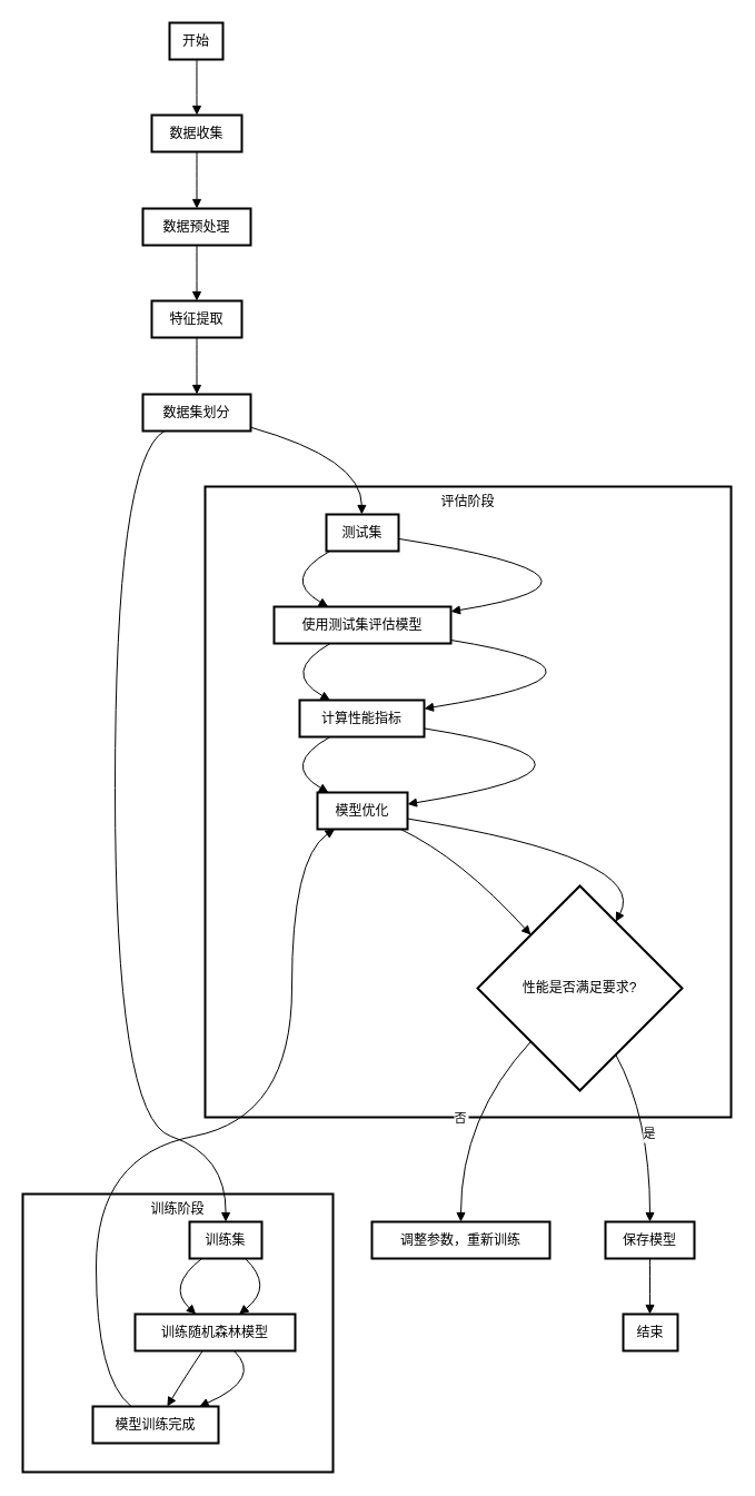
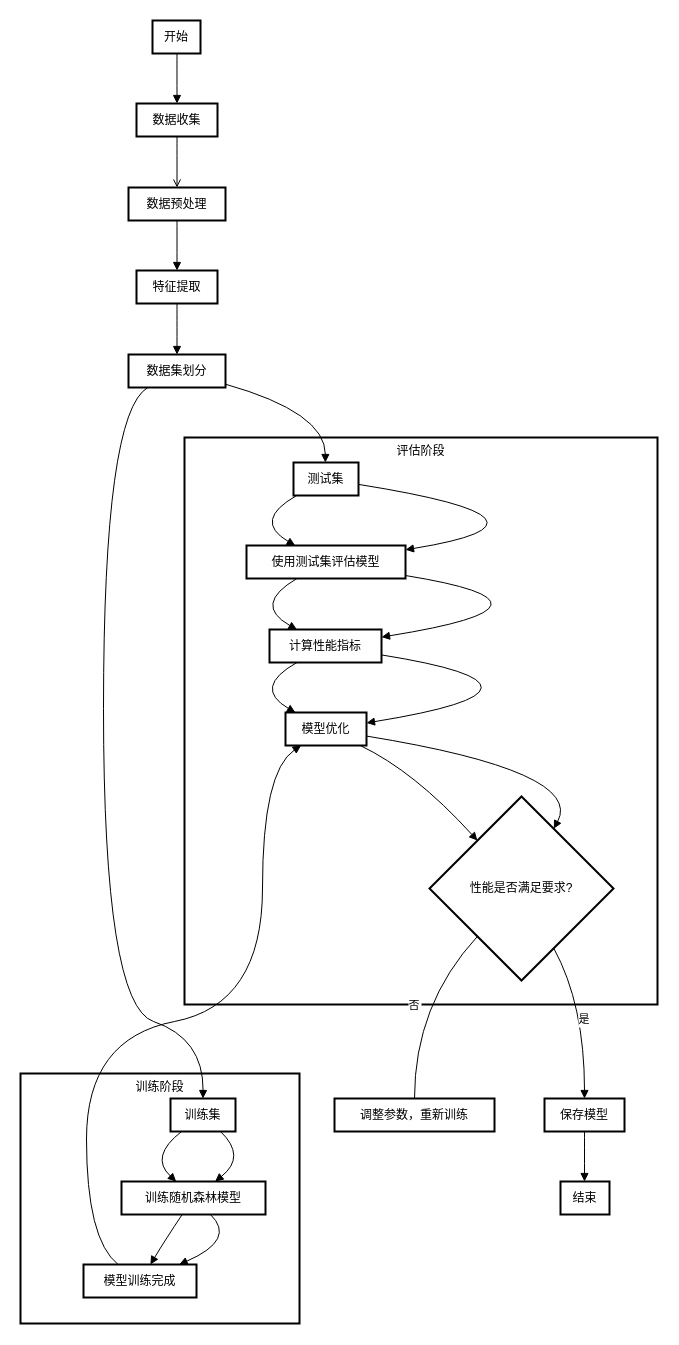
  <mxCell id="0" />
  <mxCell id="1" parent="0" />
  <mxCell id="2" value="评估阶段" style="whiteSpace=wrap;strokeWidth=2;verticalAlign=top;" vertex="1" parent="1"><mxGeometry x="184" y="437" width="473" height="567" as="geometry" /></mxCell>
  <mxCell id="3" value="使用测试集评估模型" style="whiteSpace=wrap;strokeWidth=2;" vertex="1" parent="1"><mxGeometry x="246" y="545" width="159" height="33" as="geometry" /></mxCell>
  <mxCell id="4" value="测试集" style="whiteSpace=wrap;strokeWidth=2;" vertex="1" parent="1"><mxGeometry x="293" y="462" width="65" height="33" as="geometry" /></mxCell>
  <mxCell id="5" value="计算性能指标" style="whiteSpace=wrap;strokeWidth=2;" vertex="1" parent="1"><mxGeometry x="269" y="629" width="112" height="33" as="geometry" /></mxCell>
  <mxCell id="6" value="模型优化" style="whiteSpace=wrap;strokeWidth=2;" vertex="1" parent="1"><mxGeometry x="285" y="712" width="81" height="33" as="geometry" /></mxCell>
  <mxCell id="7" value="性能是否满足要求?" style="rhombus;strokeWidth=2;whiteSpace=wrap;" vertex="1" parent="1"><mxGeometry x="429" y="796" width="184" height="184" as="geometry" /></mxCell>
  <mxCell id="8" value="训练阶段" style="whiteSpace=wrap;strokeWidth=2;verticalAlign=top;" vertex="1" parent="1"><mxGeometry x="20" y="1073" width="279" height="250" as="geometry" /></mxCell>
  <mxCell id="9" value="训练随机森林模型" style="whiteSpace=wrap;strokeWidth=2;" vertex="1" parent="1"><mxGeometry x="121" y="1181" width="144" height="33" as="geometry" /></mxCell>
  <mxCell id="10" value="训练集" style="whiteSpace=wrap;strokeWidth=2;" vertex="1" parent="1"><mxGeometry x="170" y="1098" width="65" height="33" as="geometry" /></mxCell>
  <mxCell id="11" value="模型训练完成" style="whiteSpace=wrap;strokeWidth=2;" vertex="1" parent="1"><mxGeometry x="83" y="1264" width="113" height="33" as="geometry" /></mxCell>
  <mxCell id="12" value="开始" style="whiteSpace=wrap;strokeWidth=2;" vertex="1" parent="1"><mxGeometry x="152" y="20" width="48" height="33" as="geometry" /></mxCell>
  <mxCell id="13" value="数据收集" style="whiteSpace=wrap;strokeWidth=2;" vertex="1" parent="1"><mxGeometry x="136" y="103" width="81" height="33" as="geometry" /></mxCell>
  <mxCell id="14" value="数据预处理" style="whiteSpace=wrap;strokeWidth=2;" vertex="1" parent="1"><mxGeometry x="128" y="187" width="97" height="33" as="geometry" /></mxCell>
  <mxCell id="15" value="特征提取" style="whiteSpace=wrap;strokeWidth=2;" vertex="1" parent="1"><mxGeometry x="136" y="270" width="81" height="33" as="geometry" /></mxCell>
  <mxCell id="16" value="数据集划分" style="whiteSpace=wrap;strokeWidth=2;" vertex="1" parent="1"><mxGeometry x="128" y="354" width="97" height="33" as="geometry" /></mxCell>
  <mxCell id="17" value="保存模型" style="whiteSpace=wrap;strokeWidth=2;" vertex="1" parent="1"><mxGeometry x="544" y="1098" width="80" height="33" as="geometry" /></mxCell>
  <mxCell id="18" value="调整参数，重新训练" style="whiteSpace=wrap;strokeWidth=2;" vertex="1" parent="1"><mxGeometry x="334" y="1098" width="160" height="33" as="geometry" /></mxCell>
  <mxCell id="19" value="结束" style="whiteSpace=wrap;strokeWidth=2;" vertex="1" parent="1"><mxGeometry x="560" y="1181" width="49" height="33" as="geometry" /></mxCell>
  <mxCell id="20" value="" style="curved=1;startArrow=none;endArrow=block;exitX=0.51;exitY=1.01;entryX=0.5;entryY=0.01;rounded=0;" edge="1" parent="1" source="12" target="13"><mxGeometry relative="1" as="geometry"><Array as="points" /></mxGeometry></mxCell>
- <mxCell id="21" value="" style="curved=1;startArrow=none;endArrow=block;exitX=0.5;exitY=1.02;entryX=0.5;entryY=-0.01;rounded=0;" edge="1" parent="1" source="13" target="14"><mxGeometry relative="1" as="geometry"><Array as="points" /></mxGeometry></mxCell>
+ <mxCell id="21" value="" style="curved=1;startArrow=none;endArrow=open;exitX=0.5;exitY=1.02;entryX=0.5;entryY=-0.01;rounded=0;" edge="1" parent="1" source="13" target="14"><mxGeometry relative="1" as="geometry"><Array as="points" /></mxGeometry></mxCell>
  <mxCell id="22" value="" style="curved=1;startArrow=none;endArrow=block;exitX=0.5;exitY=1.01;entryX=0.5;entryY=0.01;rounded=0;" edge="1" parent="1" source="14" target="15"><mxGeometry relative="1" as="geometry"><Array as="points" /></mxGeometry></mxCell>
  <mxCell id="23" value="" style="curved=1;startArrow=none;endArrow=block;exitX=0.5;exitY=1.02;entryX=0.5;entryY=-0.01;rounded=0;" edge="1" parent="1" source="15" target="16"><mxGeometry relative="1" as="geometry"><Array as="points" /></mxGeometry></mxCell>
  <mxCell id="24" value="" style="curved=1;startArrow=none;endArrow=block;exitX=0.2;exitY=1;entryX=0.5;entryY=-0.01;rounded=0;" edge="1" parent="1" source="16" target="10"><mxGeometry relative="1" as="geometry"><Array as="points"><mxPoint x="103" y="412" /><mxPoint x="103" y="1004" /><mxPoint x="203" y="1038" /></Array></mxGeometry></mxCell>
  <mxCell id="25" value="" style="curved=1;startArrow=none;endArrow=block;exitX=1;exitY=0.9;entryX=0.49;entryY=0;rounded=0;" edge="1" parent="1" source="16" target="4"><mxGeometry relative="1" as="geometry"><Array as="points"><mxPoint x="325" y="412" /></Array></mxGeometry></mxCell>
  <mxCell id="26" value="" style="curved=1;startArrow=none;endArrow=block;exitX=0.77;exitY=1;entryX=0.65;entryY=0;rounded=0;" edge="1" parent="1" source="10" target="9"><mxGeometry relative="1" as="geometry"><Array as="points"><mxPoint x="246" y="1156" /></Array></mxGeometry></mxCell>
  <mxCell id="27" value="" style="curved=1;startArrow=none;endArrow=block;exitX=0.99;exitY=0.66;entryX=1;entryY=0.13;rounded=0;" edge="1" parent="1" source="4" target="3"><mxGeometry relative="1" as="geometry"><Array as="points"><mxPoint x="584" y="520" /></Array></mxGeometry></mxCell>
  <mxCell id="28" value="" style="curved=1;startArrow=none;endArrow=block;exitX=0.62;exitY=1.01;entryX=0.84;entryY=0.01;rounded=0;" edge="1" parent="1" source="9" target="11"><mxGeometry relative="1" as="geometry"><Array as="points"><mxPoint x="236" y="1239" /></Array></mxGeometry></mxCell>
  <mxCell id="29" value="" style="curved=1;startArrow=none;endArrow=block;exitX=1;exitY=0.91;entryX=1;entryY=0.23;rounded=0;" edge="1" parent="1" source="3" target="5"><mxGeometry relative="1" as="geometry"><Array as="points"><mxPoint x="584" y="604" /></Array></mxGeometry></mxCell>
  <mxCell id="30" value="" style="curved=1;startArrow=none;endArrow=block;exitX=0.31;exitY=0.01;entryX=0.18;entryY=1.02;rounded=0;" edge="1" parent="1" source="11" target="6"><mxGeometry relative="1" as="geometry"><Array as="points"><mxPoint x="86" y="1239" /><mxPoint x="86" y="1038" /><mxPoint x="262" y="1004" /><mxPoint x="262" y="771" /></Array></mxGeometry></mxCell>
  <mxCell id="31" value="" style="curved=1;startArrow=none;endArrow=block;exitX=1;exitY=0.77;entryX=0.99;entryY=0.32;rounded=0;" edge="1" parent="1" source="5" target="6"><mxGeometry relative="1" as="geometry"><Array as="points"><mxPoint x="584" y="687" /></Array></mxGeometry></mxCell>
  <mxCell id="32" value="" style="curved=1;startArrow=none;endArrow=block;exitX=0.99;exitY=0.71;entryX=0.77;entryY=0;rounded=0;" edge="1" parent="1" source="6" target="7"><mxGeometry relative="1" as="geometry"><Array as="points"><mxPoint x="584" y="771" /></Array></mxGeometry></mxCell>
  <mxCell id="33" value="是" style="curved=1;startArrow=none;endArrow=block;exitX=0.77;exitY=1;entryX=0.5;entryY=-0.01;rounded=0;" edge="1" parent="1" source="7" target="17"><mxGeometry relative="1" as="geometry"><Array as="points"><mxPoint x="584" y="1004" /></Array></mxGeometry></mxCell>
- <mxCell id="34" value="否" style="curved=1;startArrow=none;endArrow=block;exitX=0.04;exitY=1;entryX=0.5;entryY=-0.01;rounded=0;" edge="1" parent="1" source="7" target="18"><mxGeometry relative="1" as="geometry"><Array as="points"><mxPoint x="414" y="1004" /></Array></mxGeometry></mxCell>
+ <mxCell id="34" value="否" style="curved=1;startArrow=none;endArrow=none;exitX=0.04;exitY=1;entryX=0.5;entryY=-0.01;rounded=0;" edge="1" parent="1" source="7" target="18"><mxGeometry relative="1" as="geometry"><Array as="points"><mxPoint x="414" y="1004" /></Array></mxGeometry></mxCell>
  <mxCell id="35" value="" style="curved=1;startArrow=none;endArrow=block;exitX=0.5;exitY=1;entryX=0.49;entryY=0;rounded=0;" edge="1" parent="1" source="17" target="19"><mxGeometry relative="1" as="geometry"><Array as="points" /></mxGeometry></mxCell>
  <mxCell id="36" value="" style="curved=1;startArrow=none;endArrow=block;exitX=0.17;exitY=1;entryX=0.38;entryY=0;rounded=0;" edge="1" parent="1" source="10" target="9"><mxGeometry relative="1" as="geometry"><Array as="points"><mxPoint x="149" y="1156" /></Array></mxGeometry></mxCell>
  <mxCell id="37" value="" style="curved=1;startArrow=none;endArrow=block;exitX=0.42;exitY=1.01;entryX=0.59;entryY=0.01;rounded=0;" edge="1" parent="1" source="9" target="11"><mxGeometry relative="1" as="geometry"><Array as="points"><mxPoint x="165" y="1239" /></Array></mxGeometry></mxCell>
  <mxCell id="38" value="" style="curved=1;startArrow=none;endArrow=block;exitX=0.04;exitY=1.01;entryX=0.31;entryY=0.01;rounded=0;" edge="1" parent="1" source="4" target="3"><mxGeometry relative="1" as="geometry"><Array as="points"><mxPoint x="252" y="520" /></Array></mxGeometry></mxCell>
  <mxCell id="39" value="" style="curved=1;startArrow=none;endArrow=block;exitX=0.31;exitY=1.02;entryX=0.24;entryY=-0.01;rounded=0;" edge="1" parent="1" source="3" target="5"><mxGeometry relative="1" as="geometry"><Array as="points"><mxPoint x="252" y="604" /></Array></mxGeometry></mxCell>
  <mxCell id="40" value="" style="curved=1;startArrow=none;endArrow=block;exitX=0.24;exitY=1.01;entryX=0.13;entryY=0.01;rounded=0;" edge="1" parent="1" source="5" target="6"><mxGeometry relative="1" as="geometry"><Array as="points"><mxPoint x="252" y="687" /></Array></mxGeometry></mxCell>
  <mxCell id="41" value="" style="curved=1;startArrow=none;endArrow=block;exitX=0.94;exitY=1.02;entryX=0.04;entryY=0;rounded=0;" edge="1" parent="1" source="6" target="7"><mxGeometry relative="1" as="geometry"><Array as="points"><mxPoint x="414" y="771" /></Array></mxGeometry></mxCell>
